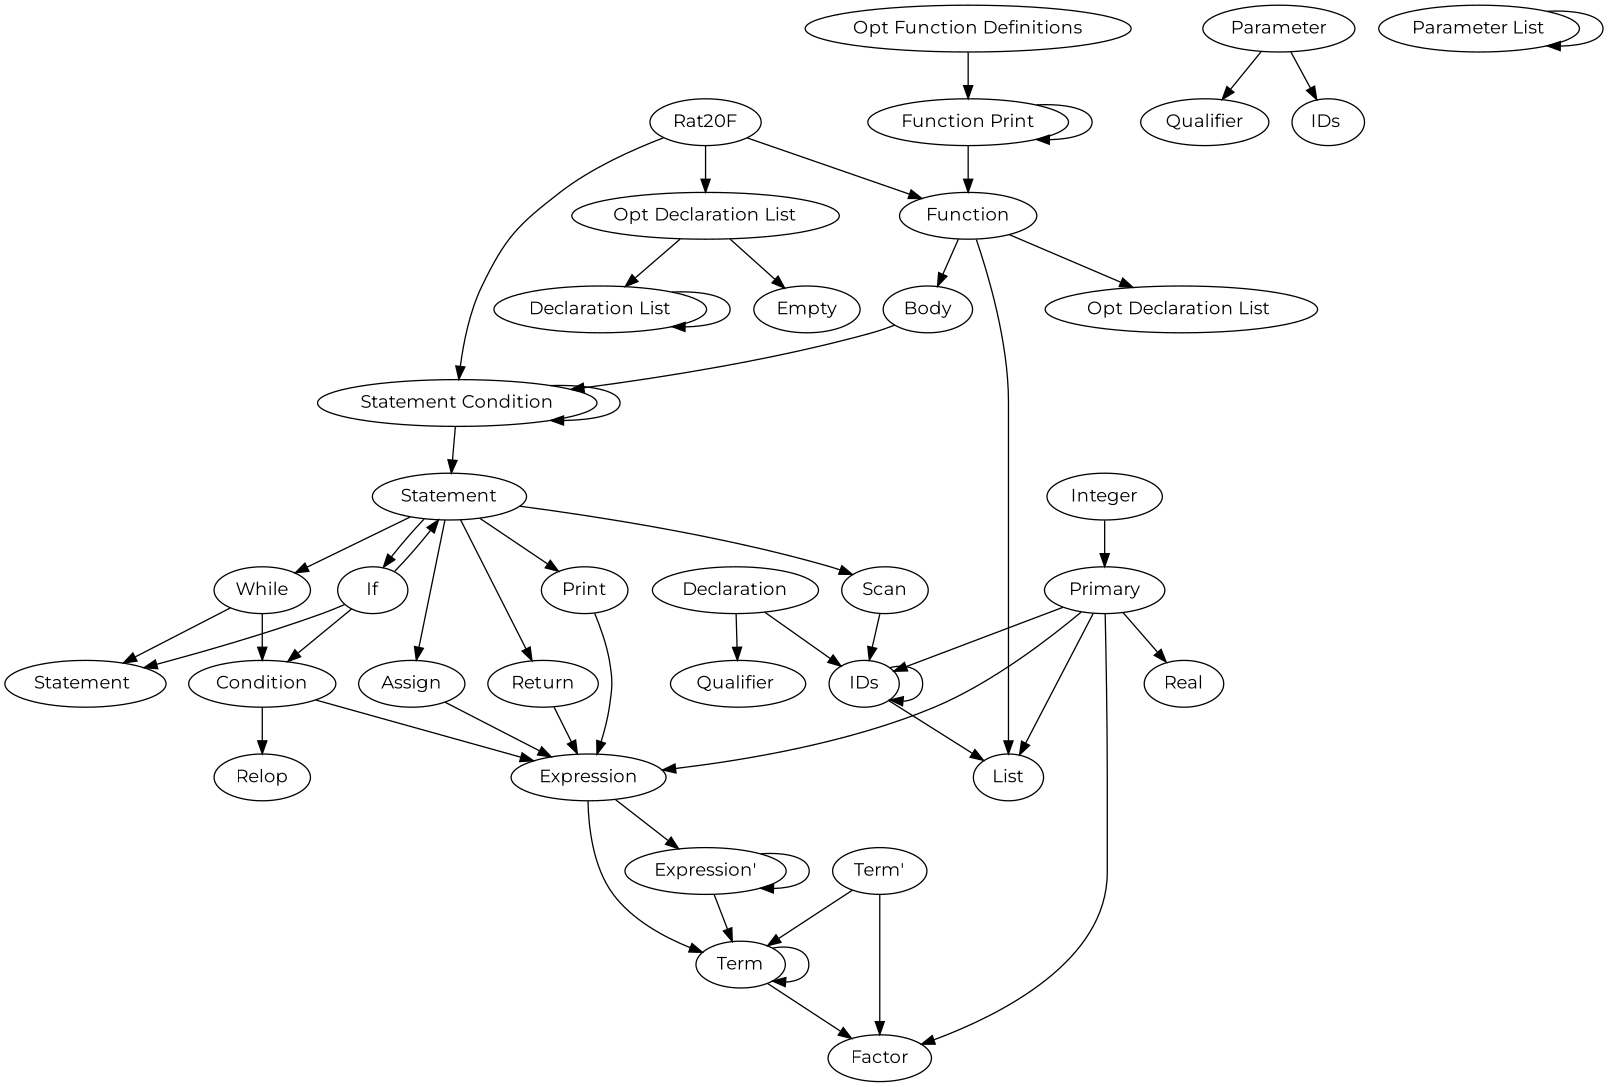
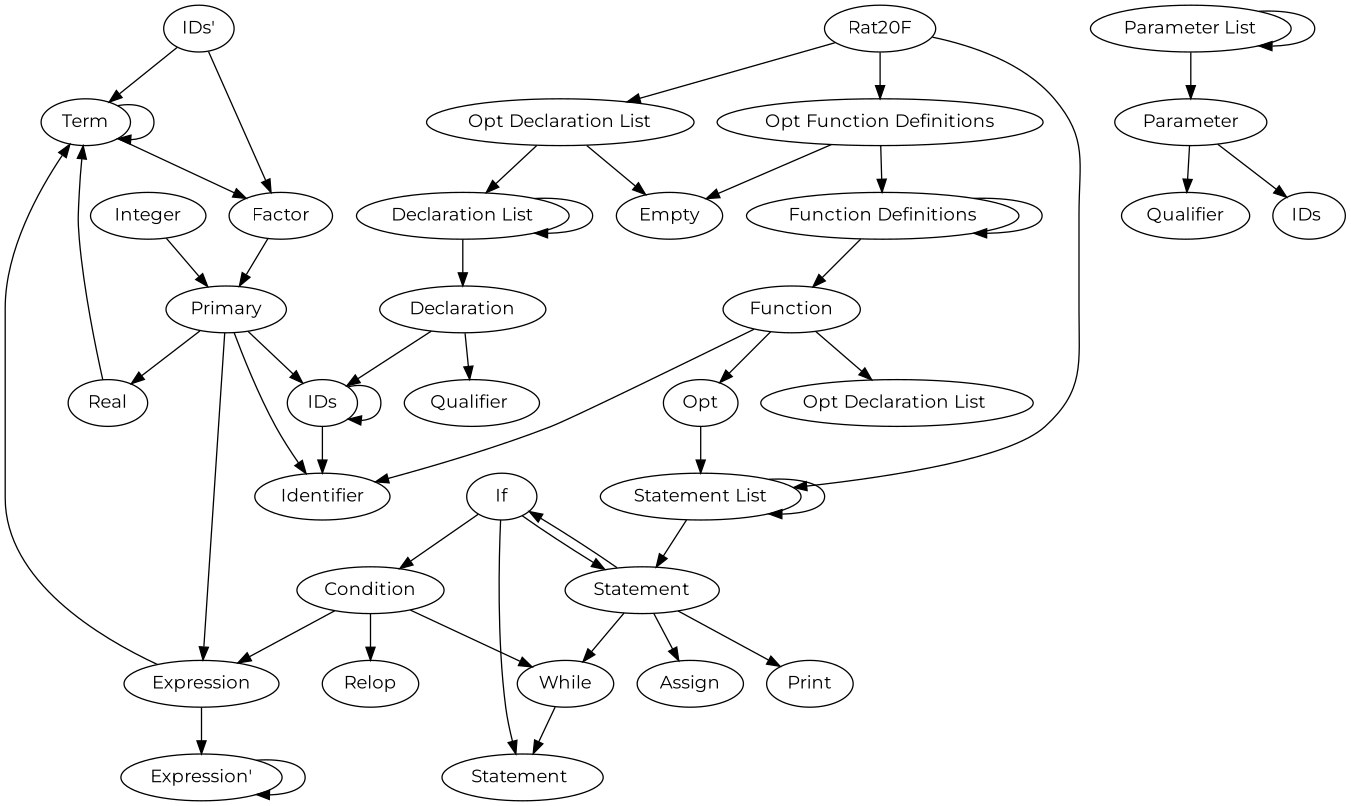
  digraph {
    fontname=Montserrat
    node [fontname=Montserrat]
    edge [fontname=Montserrat]
-   "Term'"
+   "Term'" [label="IDs'"]
    Term
    Factor
    Primary
-   "Statement List" [label="Statement Condition"]
+   "Statement List"
    Statement
    Assign
-   Return
-   Scan
    While
    If
    Print
    Expression
    "Expression'"
-   "Function Definitions" [label="Function Print"]
+   "Function Definitions"
    Function
-   Identifier [label=List]
-   Body
+   Identifier
+   Body [label=Opt]
    "Opt Declaration List "
    IDs
    Real
    Integer
    Parameter
    Qualifier
    "IDs "
    Condition
    "Statement "
    Relop
    "Parameter List"
    "Declaration List"
    Declaration
    "Qualifier "
    Rat20F
    "Opt Function Definitions"
    "Opt Declaration List"
    Empty
    "Term'" -> Term
    "Term'" -> Factor
    Term -> Term
    Term -> Factor
-   Primary -> Factor
+   Factor -> Primary
    Primary -> Expression
    Primary -> Identifier
    Primary -> IDs
    Primary -> Real
    "Statement List" -> "Statement List"
    "Statement List" -> Statement
    Statement -> Assign
-   Statement -> Return
-   Statement -> Scan
    Statement -> While
    Statement -> If
    Statement -> Print
-   Assign -> Expression
-   Return -> Expression
-   Scan -> IDs
-   While -> Condition
+   Condition -> While
    While -> "Statement "
    If -> Statement
    If -> Condition
    If -> "Statement "
-   Print -> Expression
    Expression -> Term
    Expression -> "Expression'"
-   "Expression'" -> Term
+   Real -> Term
    "Expression'" -> "Expression'"
    "Function Definitions" -> "Function Definitions"
    "Function Definitions" -> Function
    Function -> Identifier
    Function -> Body
    Function -> "Opt Declaration List "
    Body -> "Statement List"
    IDs -> Identifier
    IDs -> IDs
    Integer -> Primary
    Parameter -> Qualifier
    Parameter -> "IDs "
    Condition -> Expression
    Condition -> Relop
+   "Parameter List" -> Parameter
    "Parameter List" -> "Parameter List"
    "Declaration List" -> "Declaration List"
+   "Declaration List" -> Declaration
    Declaration -> IDs
    Declaration -> "Qualifier "
    Rat20F -> "Statement List"
-   Rat20F -> Function
+   Rat20F -> "Opt Function Definitions"
    Rat20F -> "Opt Declaration List"
    "Opt Function Definitions" -> "Function Definitions"
+   "Opt Function Definitions" -> Empty
    "Opt Declaration List" -> "Declaration List"
    "Opt Declaration List" -> Empty
  }
